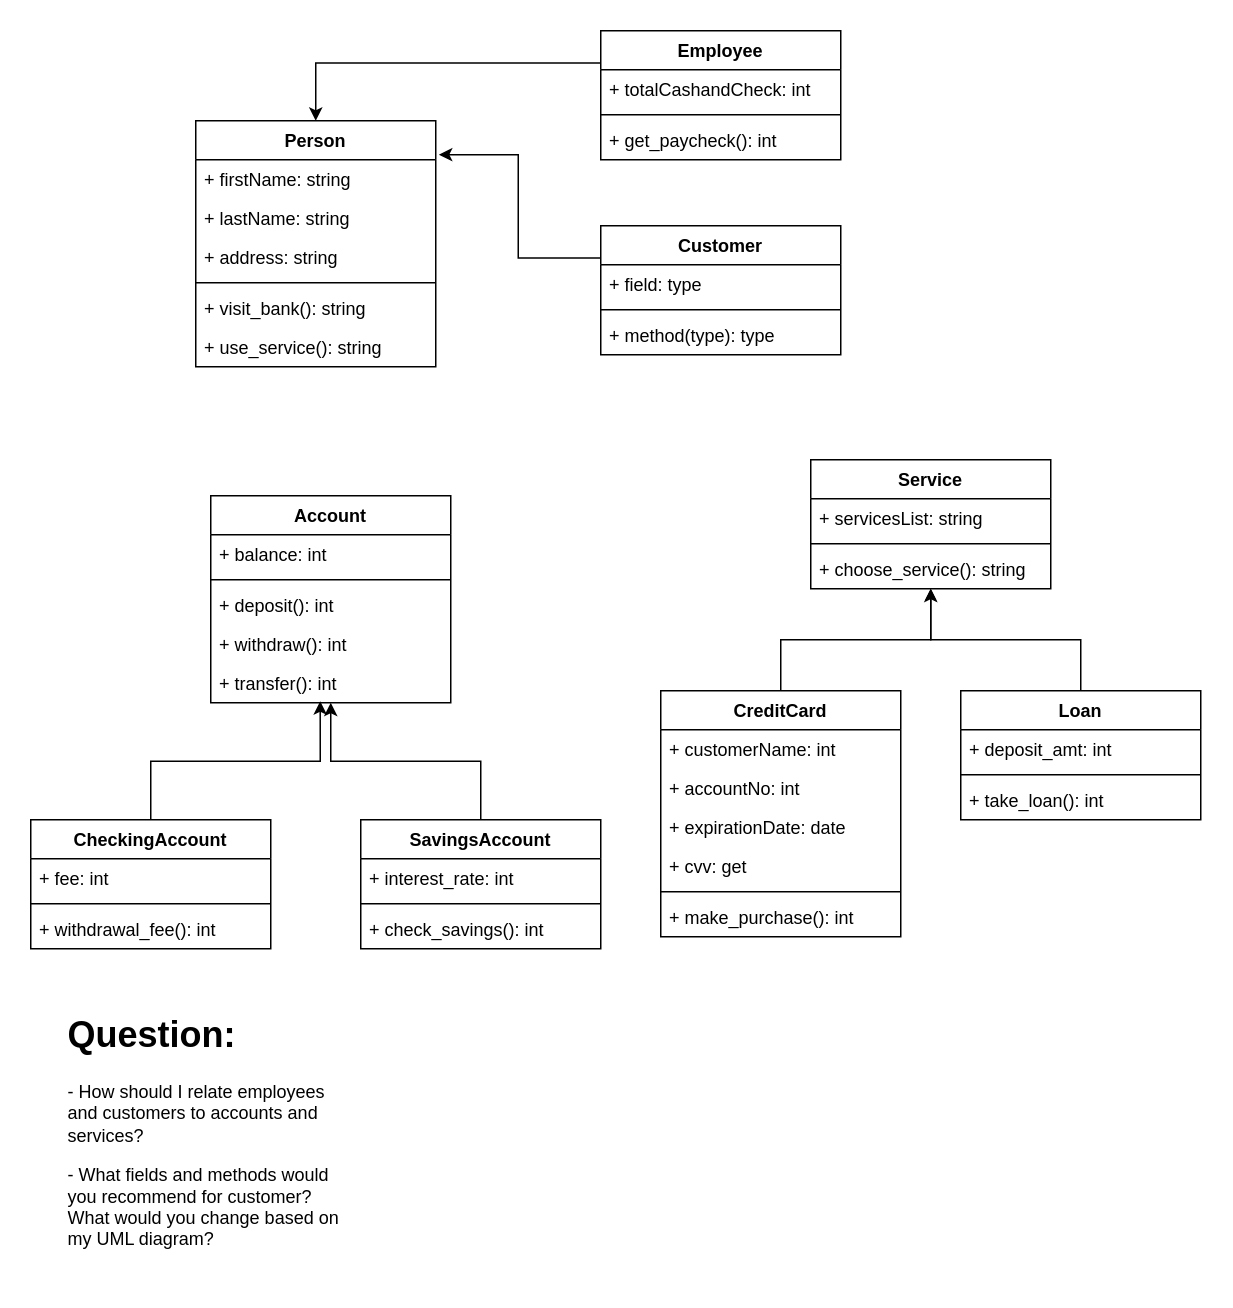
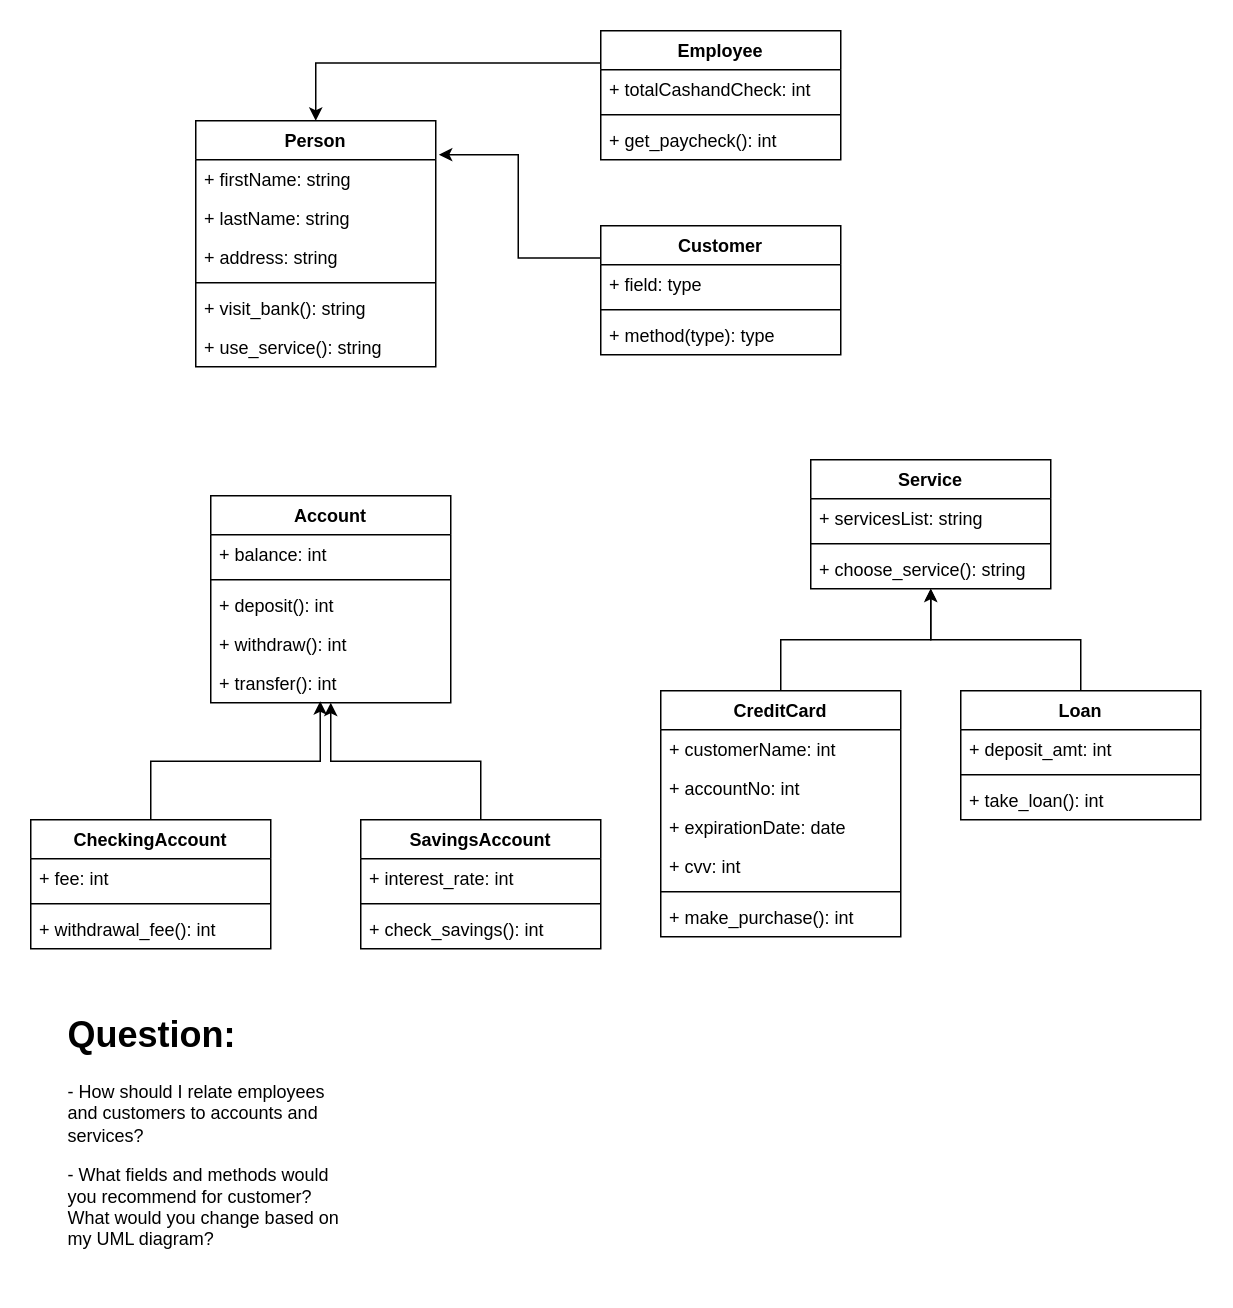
  <mxCell id="0" />
  <mxCell id="1" parent="0" />
  <mxCell id="2" value="Person" style="swimlane;fontStyle=1;align=center;verticalAlign=top;childLayout=stackLayout;horizontal=1;startSize=26;horizontalStack=0;resizeParent=1;resizeParentMax=0;resizeLast=0;collapsible=1;marginBottom=0;" vertex="1" parent="1"><mxGeometry x="130" y="80" width="160" height="164" as="geometry" /></mxCell>
  <mxCell id="3" value="+ firstName: string" style="text;strokeColor=none;fillColor=none;align=left;verticalAlign=top;spacingLeft=4;spacingRight=4;overflow=hidden;rotatable=0;points=[[0,0.5],[1,0.5]];portConstraint=eastwest;" vertex="1" parent="2"><mxGeometry y="26" width="160" height="26" as="geometry" /></mxCell>
  <mxCell id="4" value="+ lastName: string" style="text;strokeColor=none;fillColor=none;align=left;verticalAlign=top;spacingLeft=4;spacingRight=4;overflow=hidden;rotatable=0;points=[[0,0.5],[1,0.5]];portConstraint=eastwest;" vertex="1" parent="2"><mxGeometry y="52" width="160" height="26" as="geometry" /></mxCell>
  <mxCell id="5" value="+ address: string" style="text;strokeColor=none;fillColor=none;align=left;verticalAlign=top;spacingLeft=4;spacingRight=4;overflow=hidden;rotatable=0;points=[[0,0.5],[1,0.5]];portConstraint=eastwest;" vertex="1" parent="2"><mxGeometry y="78" width="160" height="26" as="geometry" /></mxCell>
  <mxCell id="6" value="" style="line;strokeWidth=1;fillColor=none;align=left;verticalAlign=middle;spacingTop=-1;spacingLeft=3;spacingRight=3;rotatable=0;labelPosition=right;points=[];portConstraint=eastwest;" vertex="1" parent="2"><mxGeometry y="104" width="160" height="8" as="geometry" /></mxCell>
  <mxCell id="7" value="+ visit_bank(): string" style="text;strokeColor=none;fillColor=none;align=left;verticalAlign=top;spacingLeft=4;spacingRight=4;overflow=hidden;rotatable=0;points=[[0,0.5],[1,0.5]];portConstraint=eastwest;" vertex="1" parent="2"><mxGeometry y="112" width="160" height="26" as="geometry" /></mxCell>
  <mxCell id="8" value="+ use_service(): string" style="text;strokeColor=none;fillColor=none;align=left;verticalAlign=top;spacingLeft=4;spacingRight=4;overflow=hidden;rotatable=0;points=[[0,0.5],[1,0.5]];portConstraint=eastwest;" vertex="1" parent="2"><mxGeometry y="138" width="160" height="26" as="geometry" /></mxCell>
  <mxCell id="9" style="edgeStyle=orthogonalEdgeStyle;rounded=0;orthogonalLoop=1;jettySize=auto;html=1;exitX=0;exitY=0.25;exitDx=0;exitDy=0;entryX=0.5;entryY=0;entryDx=0;entryDy=0;" edge="1" parent="1" source="10" target="2"><mxGeometry relative="1" as="geometry" /></mxCell>
  <mxCell id="10" value="Employee" style="swimlane;fontStyle=1;align=center;verticalAlign=top;childLayout=stackLayout;horizontal=1;startSize=26;horizontalStack=0;resizeParent=1;resizeParentMax=0;resizeLast=0;collapsible=1;marginBottom=0;" vertex="1" parent="1"><mxGeometry x="400" y="20" width="160" height="86" as="geometry" /></mxCell>
  <mxCell id="11" value="+ totalCashandCheck: int" style="text;strokeColor=none;fillColor=none;align=left;verticalAlign=top;spacingLeft=4;spacingRight=4;overflow=hidden;rotatable=0;points=[[0,0.5],[1,0.5]];portConstraint=eastwest;" vertex="1" parent="10"><mxGeometry y="26" width="160" height="26" as="geometry" /></mxCell>
  <mxCell id="12" value="" style="line;strokeWidth=1;fillColor=none;align=left;verticalAlign=middle;spacingTop=-1;spacingLeft=3;spacingRight=3;rotatable=0;labelPosition=right;points=[];portConstraint=eastwest;" vertex="1" parent="10"><mxGeometry y="52" width="160" height="8" as="geometry" /></mxCell>
  <mxCell id="13" value="+ get_paycheck(): int" style="text;strokeColor=none;fillColor=none;align=left;verticalAlign=top;spacingLeft=4;spacingRight=4;overflow=hidden;rotatable=0;points=[[0,0.5],[1,0.5]];portConstraint=eastwest;" vertex="1" parent="10"><mxGeometry y="60" width="160" height="26" as="geometry" /></mxCell>
  <mxCell id="14" style="edgeStyle=orthogonalEdgeStyle;rounded=0;orthogonalLoop=1;jettySize=auto;html=1;exitX=0;exitY=0.25;exitDx=0;exitDy=0;entryX=1.013;entryY=0.138;entryDx=0;entryDy=0;entryPerimeter=0;" edge="1" parent="1" source="15" target="2"><mxGeometry relative="1" as="geometry" /></mxCell>
  <mxCell id="15" value="Customer" style="swimlane;fontStyle=1;align=center;verticalAlign=top;childLayout=stackLayout;horizontal=1;startSize=26;horizontalStack=0;resizeParent=1;resizeParentMax=0;resizeLast=0;collapsible=1;marginBottom=0;" vertex="1" parent="1"><mxGeometry x="400" y="150" width="160" height="86" as="geometry" /></mxCell>
  <mxCell id="16" value="+ field: type" style="text;strokeColor=none;fillColor=none;align=left;verticalAlign=top;spacingLeft=4;spacingRight=4;overflow=hidden;rotatable=0;points=[[0,0.5],[1,0.5]];portConstraint=eastwest;" vertex="1" parent="15"><mxGeometry y="26" width="160" height="26" as="geometry" /></mxCell>
  <mxCell id="17" value="" style="line;strokeWidth=1;fillColor=none;align=left;verticalAlign=middle;spacingTop=-1;spacingLeft=3;spacingRight=3;rotatable=0;labelPosition=right;points=[];portConstraint=eastwest;" vertex="1" parent="15"><mxGeometry y="52" width="160" height="8" as="geometry" /></mxCell>
  <mxCell id="18" value="+ method(type): type" style="text;strokeColor=none;fillColor=none;align=left;verticalAlign=top;spacingLeft=4;spacingRight=4;overflow=hidden;rotatable=0;points=[[0,0.5],[1,0.5]];portConstraint=eastwest;" vertex="1" parent="15"><mxGeometry y="60" width="160" height="26" as="geometry" /></mxCell>
  <mxCell id="19" value="Service" style="swimlane;fontStyle=1;align=center;verticalAlign=top;childLayout=stackLayout;horizontal=1;startSize=26;horizontalStack=0;resizeParent=1;resizeParentMax=0;resizeLast=0;collapsible=1;marginBottom=0;" vertex="1" parent="1"><mxGeometry x="540" y="306" width="160" height="86" as="geometry" /></mxCell>
  <mxCell id="20" value="+ servicesList: string" style="text;strokeColor=none;fillColor=none;align=left;verticalAlign=top;spacingLeft=4;spacingRight=4;overflow=hidden;rotatable=0;points=[[0,0.5],[1,0.5]];portConstraint=eastwest;" vertex="1" parent="19"><mxGeometry y="26" width="160" height="26" as="geometry" /></mxCell>
  <mxCell id="21" value="" style="line;strokeWidth=1;fillColor=none;align=left;verticalAlign=middle;spacingTop=-1;spacingLeft=3;spacingRight=3;rotatable=0;labelPosition=right;points=[];portConstraint=eastwest;" vertex="1" parent="19"><mxGeometry y="52" width="160" height="8" as="geometry" /></mxCell>
  <mxCell id="22" value="+ choose_service(): string" style="text;strokeColor=none;fillColor=none;align=left;verticalAlign=top;spacingLeft=4;spacingRight=4;overflow=hidden;rotatable=0;points=[[0,0.5],[1,0.5]];portConstraint=eastwest;" vertex="1" parent="19"><mxGeometry y="60" width="160" height="26" as="geometry" /></mxCell>
  <mxCell id="23" style="edgeStyle=orthogonalEdgeStyle;rounded=0;orthogonalLoop=1;jettySize=auto;html=1;" edge="1" parent="1" source="24" target="19"><mxGeometry relative="1" as="geometry" /></mxCell>
  <mxCell id="24" value="CreditCard" style="swimlane;fontStyle=1;align=center;verticalAlign=top;childLayout=stackLayout;horizontal=1;startSize=26;horizontalStack=0;resizeParent=1;resizeParentMax=0;resizeLast=0;collapsible=1;marginBottom=0;" vertex="1" parent="1"><mxGeometry x="440" y="460" width="160" height="164" as="geometry" /></mxCell>
  <mxCell id="25" value="+ customerName: int" style="text;strokeColor=none;fillColor=none;align=left;verticalAlign=top;spacingLeft=4;spacingRight=4;overflow=hidden;rotatable=0;points=[[0,0.5],[1,0.5]];portConstraint=eastwest;" vertex="1" parent="24"><mxGeometry y="26" width="160" height="26" as="geometry" /></mxCell>
  <mxCell id="26" value="+ accountNo: int" style="text;strokeColor=none;fillColor=none;align=left;verticalAlign=top;spacingLeft=4;spacingRight=4;overflow=hidden;rotatable=0;points=[[0,0.5],[1,0.5]];portConstraint=eastwest;" vertex="1" parent="24"><mxGeometry y="52" width="160" height="26" as="geometry" /></mxCell>
  <mxCell id="27" value="+ expirationDate: date" style="text;strokeColor=none;fillColor=none;align=left;verticalAlign=top;spacingLeft=4;spacingRight=4;overflow=hidden;rotatable=0;points=[[0,0.5],[1,0.5]];portConstraint=eastwest;" vertex="1" parent="24"><mxGeometry y="78" width="160" height="26" as="geometry" /></mxCell>
- <mxCell id="28" value="+ cvv: get" style="text;strokeColor=none;fillColor=none;align=left;verticalAlign=top;spacingLeft=4;spacingRight=4;overflow=hidden;rotatable=0;points=[[0,0.5],[1,0.5]];portConstraint=eastwest;" vertex="1" parent="24"><mxGeometry y="104" width="160" height="26" as="geometry" /></mxCell>
+ <mxCell id="28" value="+ cvv: int" style="text;strokeColor=none;fillColor=none;align=left;verticalAlign=top;spacingLeft=4;spacingRight=4;overflow=hidden;rotatable=0;points=[[0,0.5],[1,0.5]];portConstraint=eastwest;" vertex="1" parent="24"><mxGeometry y="104" width="160" height="26" as="geometry" /></mxCell>
  <mxCell id="29" value="" style="line;strokeWidth=1;fillColor=none;align=left;verticalAlign=middle;spacingTop=-1;spacingLeft=3;spacingRight=3;rotatable=0;labelPosition=right;points=[];portConstraint=eastwest;" vertex="1" parent="24"><mxGeometry y="130" width="160" height="8" as="geometry" /></mxCell>
  <mxCell id="30" value="+ make_purchase(): int" style="text;strokeColor=none;fillColor=none;align=left;verticalAlign=top;spacingLeft=4;spacingRight=4;overflow=hidden;rotatable=0;points=[[0,0.5],[1,0.5]];portConstraint=eastwest;" vertex="1" parent="24"><mxGeometry y="138" width="160" height="26" as="geometry" /></mxCell>
  <mxCell id="31" style="edgeStyle=orthogonalEdgeStyle;rounded=0;orthogonalLoop=1;jettySize=auto;html=1;exitX=0.5;exitY=0;exitDx=0;exitDy=0;endArrow=open;" edge="1" parent="1" source="32" target="19"><mxGeometry relative="1" as="geometry" /></mxCell>
  <mxCell id="32" value="Loan" style="swimlane;fontStyle=1;align=center;verticalAlign=top;childLayout=stackLayout;horizontal=1;startSize=26;horizontalStack=0;resizeParent=1;resizeParentMax=0;resizeLast=0;collapsible=1;marginBottom=0;" vertex="1" parent="1"><mxGeometry x="640" y="460" width="160" height="86" as="geometry" /></mxCell>
  <mxCell id="33" value="+ deposit_amt: int" style="text;strokeColor=none;fillColor=none;align=left;verticalAlign=top;spacingLeft=4;spacingRight=4;overflow=hidden;rotatable=0;points=[[0,0.5],[1,0.5]];portConstraint=eastwest;" vertex="1" parent="32"><mxGeometry y="26" width="160" height="26" as="geometry" /></mxCell>
  <mxCell id="34" value="" style="line;strokeWidth=1;fillColor=none;align=left;verticalAlign=middle;spacingTop=-1;spacingLeft=3;spacingRight=3;rotatable=0;labelPosition=right;points=[];portConstraint=eastwest;" vertex="1" parent="32"><mxGeometry y="52" width="160" height="8" as="geometry" /></mxCell>
  <mxCell id="35" value="+ take_loan(): int" style="text;strokeColor=none;fillColor=none;align=left;verticalAlign=top;spacingLeft=4;spacingRight=4;overflow=hidden;rotatable=0;points=[[0,0.5],[1,0.5]];portConstraint=eastwest;" vertex="1" parent="32"><mxGeometry y="60" width="160" height="26" as="geometry" /></mxCell>
  <mxCell id="36" value="Account" style="swimlane;fontStyle=1;align=center;verticalAlign=top;childLayout=stackLayout;horizontal=1;startSize=26;horizontalStack=0;resizeParent=1;resizeParentMax=0;resizeLast=0;collapsible=1;marginBottom=0;" vertex="1" parent="1"><mxGeometry x="140" y="330" width="160" height="138" as="geometry" /></mxCell>
  <mxCell id="37" value="+ balance: int" style="text;strokeColor=none;fillColor=none;align=left;verticalAlign=top;spacingLeft=4;spacingRight=4;overflow=hidden;rotatable=0;points=[[0,0.5],[1,0.5]];portConstraint=eastwest;" vertex="1" parent="36"><mxGeometry y="26" width="160" height="26" as="geometry" /></mxCell>
  <mxCell id="38" value="" style="line;strokeWidth=1;fillColor=none;align=left;verticalAlign=middle;spacingTop=-1;spacingLeft=3;spacingRight=3;rotatable=0;labelPosition=right;points=[];portConstraint=eastwest;" vertex="1" parent="36"><mxGeometry y="52" width="160" height="8" as="geometry" /></mxCell>
  <mxCell id="39" value="+ deposit(): int" style="text;strokeColor=none;fillColor=none;align=left;verticalAlign=top;spacingLeft=4;spacingRight=4;overflow=hidden;rotatable=0;points=[[0,0.5],[1,0.5]];portConstraint=eastwest;" vertex="1" parent="36"><mxGeometry y="60" width="160" height="26" as="geometry" /></mxCell>
  <mxCell id="40" value="+ withdraw(): int" style="text;strokeColor=none;fillColor=none;align=left;verticalAlign=top;spacingLeft=4;spacingRight=4;overflow=hidden;rotatable=0;points=[[0,0.5],[1,0.5]];portConstraint=eastwest;" vertex="1" parent="36"><mxGeometry y="86" width="160" height="26" as="geometry" /></mxCell>
  <mxCell id="41" value="+ transfer(): int" style="text;strokeColor=none;fillColor=none;align=left;verticalAlign=top;spacingLeft=4;spacingRight=4;overflow=hidden;rotatable=0;points=[[0,0.5],[1,0.5]];portConstraint=eastwest;" vertex="1" parent="36"><mxGeometry y="112" width="160" height="26" as="geometry" /></mxCell>
  <mxCell id="42" style="edgeStyle=orthogonalEdgeStyle;rounded=0;orthogonalLoop=1;jettySize=auto;html=1;exitX=0.5;exitY=0;exitDx=0;exitDy=0;entryX=0.456;entryY=0.962;entryDx=0;entryDy=0;entryPerimeter=0;" edge="1" parent="1" source="43" target="41"><mxGeometry relative="1" as="geometry" /></mxCell>
  <mxCell id="43" value="CheckingAccount" style="swimlane;fontStyle=1;align=center;verticalAlign=top;childLayout=stackLayout;horizontal=1;startSize=26;horizontalStack=0;resizeParent=1;resizeParentMax=0;resizeLast=0;collapsible=1;marginBottom=0;" vertex="1" parent="1"><mxGeometry x="20" y="546" width="160" height="86" as="geometry" /></mxCell>
  <mxCell id="44" value="+ fee: int" style="text;strokeColor=none;fillColor=none;align=left;verticalAlign=top;spacingLeft=4;spacingRight=4;overflow=hidden;rotatable=0;points=[[0,0.5],[1,0.5]];portConstraint=eastwest;" vertex="1" parent="43"><mxGeometry y="26" width="160" height="26" as="geometry" /></mxCell>
  <mxCell id="45" value="" style="line;strokeWidth=1;fillColor=none;align=left;verticalAlign=middle;spacingTop=-1;spacingLeft=3;spacingRight=3;rotatable=0;labelPosition=right;points=[];portConstraint=eastwest;" vertex="1" parent="43"><mxGeometry y="52" width="160" height="8" as="geometry" /></mxCell>
  <mxCell id="46" value="+ withdrawal_fee(): int" style="text;strokeColor=none;fillColor=none;align=left;verticalAlign=top;spacingLeft=4;spacingRight=4;overflow=hidden;rotatable=0;points=[[0,0.5],[1,0.5]];portConstraint=eastwest;" vertex="1" parent="43"><mxGeometry y="60" width="160" height="26" as="geometry" /></mxCell>
  <mxCell id="47" style="edgeStyle=orthogonalEdgeStyle;rounded=0;orthogonalLoop=1;jettySize=auto;html=1;exitX=0.5;exitY=0;exitDx=0;exitDy=0;" edge="1" parent="1" source="48" target="36"><mxGeometry relative="1" as="geometry" /></mxCell>
  <mxCell id="48" value="SavingsAccount" style="swimlane;fontStyle=1;align=center;verticalAlign=top;childLayout=stackLayout;horizontal=1;startSize=26;horizontalStack=0;resizeParent=1;resizeParentMax=0;resizeLast=0;collapsible=1;marginBottom=0;" vertex="1" parent="1"><mxGeometry x="240" y="546" width="160" height="86" as="geometry" /></mxCell>
  <mxCell id="49" value="+ interest_rate: int" style="text;strokeColor=none;fillColor=none;align=left;verticalAlign=top;spacingLeft=4;spacingRight=4;overflow=hidden;rotatable=0;points=[[0,0.5],[1,0.5]];portConstraint=eastwest;" vertex="1" parent="48"><mxGeometry y="26" width="160" height="26" as="geometry" /></mxCell>
  <mxCell id="50" value="" style="line;strokeWidth=1;fillColor=none;align=left;verticalAlign=middle;spacingTop=-1;spacingLeft=3;spacingRight=3;rotatable=0;labelPosition=right;points=[];portConstraint=eastwest;" vertex="1" parent="48"><mxGeometry y="52" width="160" height="8" as="geometry" /></mxCell>
  <mxCell id="51" value="+ check_savings(): int" style="text;strokeColor=none;fillColor=none;align=left;verticalAlign=top;spacingLeft=4;spacingRight=4;overflow=hidden;rotatable=0;points=[[0,0.5],[1,0.5]];portConstraint=eastwest;" vertex="1" parent="48"><mxGeometry y="60" width="160" height="26" as="geometry" /></mxCell>
  <mxCell id="52" value="&lt;h1&gt;Question:&lt;/h1&gt;&lt;p&gt;- How should I relate employees and customers to accounts and services?&lt;/p&gt;&lt;p&gt;- What fields and methods would you recommend for customer? What would you change based on my UML diagram?&lt;/p&gt;" style="text;html=1;strokeColor=none;fillColor=none;spacing=5;spacingTop=-20;whiteSpace=wrap;overflow=hidden;rounded=0;" vertex="1" parent="1"><mxGeometry x="40" y="670" width="190" height="180" as="geometry" /></mxCell>
